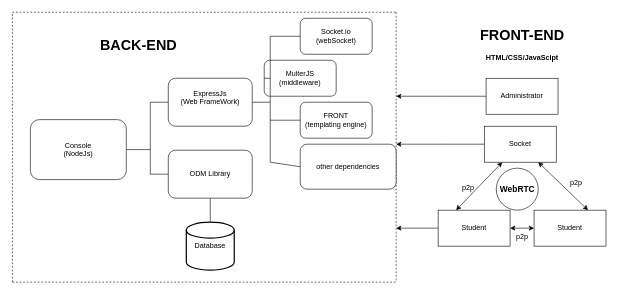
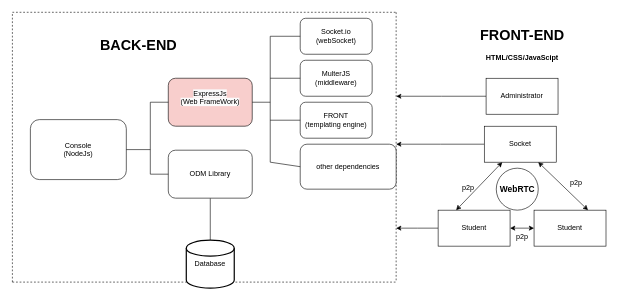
  <mxCell id="0" />
  <mxCell id="1" parent="0" />
  <mxCell id="2" value="" style="ellipse;whiteSpace=wrap;html=1;aspect=fixed;" parent="1" vertex="1"><mxGeometry x="827" y="280" width="70" height="70" as="geometry" /></mxCell>
  <mxCell id="3" value="Console&lt;br&gt;(NodeJs)" style="rounded=1;whiteSpace=wrap;html=1;" parent="1" vertex="1"><mxGeometry x="50" y="199" width="160" height="100" as="geometry" /></mxCell>
- <mxCell id="4" value="&#10;&lt;span style=&quot;color: rgb(0, 0, 0); font-family: Helvetica; font-size: 12px; font-style: normal; font-variant-ligatures: normal; font-variant-caps: normal; font-weight: 400; letter-spacing: normal; orphans: 2; text-align: center; text-indent: 0px; text-transform: none; widows: 2; word-spacing: 0px; -webkit-text-stroke-width: 0px; background-color: rgb(251, 251, 251); text-decoration-thickness: initial; text-decoration-style: initial; text-decoration-color: initial; float: none; display: inline !important;&quot;&gt;ExpressJs&lt;/span&gt;&lt;br style=&quot;border-color: var(--border-color); color: rgb(0, 0, 0); font-family: Helvetica; font-size: 12px; font-style: normal; font-variant-ligatures: normal; font-variant-caps: normal; font-weight: 400; letter-spacing: normal; orphans: 2; text-align: center; text-indent: 0px; text-transform: none; widows: 2; word-spacing: 0px; -webkit-text-stroke-width: 0px; background-color: rgb(251, 251, 251); text-decoration-thickness: initial; text-decoration-style: initial; text-decoration-color: initial;&quot;&gt;&lt;span style=&quot;color: rgb(0, 0, 0); font-family: Helvetica; font-size: 12px; font-style: normal; font-variant-ligatures: normal; font-variant-caps: normal; font-weight: 400; letter-spacing: normal; orphans: 2; text-align: center; text-indent: 0px; text-transform: none; widows: 2; word-spacing: 0px; -webkit-text-stroke-width: 0px; background-color: rgb(251, 251, 251); text-decoration-thickness: initial; text-decoration-style: initial; text-decoration-color: initial; float: none; display: inline !important;&quot;&gt;(Web FrameWork)&lt;/span&gt;&#10;&#10;" style="rounded=1;whiteSpace=wrap;html=1;" parent="1" vertex="1"><mxGeometry x="280" y="130" width="140" height="80" as="geometry" /></mxCell>
+ <mxCell id="4" value="&#10;&lt;span style=&quot;color: rgb(0, 0, 0); font-family: Helvetica; font-size: 12px; font-style: normal; font-variant-ligatures: normal; font-variant-caps: normal; font-weight: 400; letter-spacing: normal; orphans: 2; text-align: center; text-indent: 0px; text-transform: none; widows: 2; word-spacing: 0px; -webkit-text-stroke-width: 0px; background-color: rgb(251, 251, 251); text-decoration-thickness: initial; text-decoration-style: initial; text-decoration-color: initial; float: none; display: inline !important;&quot;&gt;ExpressJs&lt;/span&gt;&lt;br style=&quot;border-color: var(--border-color); color: rgb(0, 0, 0); font-family: Helvetica; font-size: 12px; font-style: normal; font-variant-ligatures: normal; font-variant-caps: normal; font-weight: 400; letter-spacing: normal; orphans: 2; text-align: center; text-indent: 0px; text-transform: none; widows: 2; word-spacing: 0px; -webkit-text-stroke-width: 0px; background-color: rgb(251, 251, 251); text-decoration-thickness: initial; text-decoration-style: initial; text-decoration-color: initial;&quot;&gt;&lt;span style=&quot;color: rgb(0, 0, 0); font-family: Helvetica; font-size: 12px; font-style: normal; font-variant-ligatures: normal; font-variant-caps: normal; font-weight: 400; letter-spacing: normal; orphans: 2; text-align: center; text-indent: 0px; text-transform: none; widows: 2; word-spacing: 0px; -webkit-text-stroke-width: 0px; background-color: rgb(251, 251, 251); text-decoration-thickness: initial; text-decoration-style: initial; text-decoration-color: initial; float: none; display: inline !important;&quot;&gt;(Web FrameWork)&lt;/span&gt;&#10;&#10;" style="rounded=1;whiteSpace=wrap;html=1;fillColor=#f8cecc;" parent="1" vertex="1"><mxGeometry x="280" y="130" width="140" height="80" as="geometry" /></mxCell>
  <mxCell id="5" value="" style="edgeStyle=orthogonalEdgeStyle;rounded=0;orthogonalLoop=1;jettySize=auto;html=1;endArrow=none;" parent="1" source="6" target="33" edge="1"><mxGeometry relative="1" as="geometry" /></mxCell>
  <mxCell id="6" value="ODM Library" style="rounded=1;whiteSpace=wrap;html=1;" parent="1" vertex="1"><mxGeometry x="280" y="250" width="140" height="80" as="geometry" /></mxCell>
  <mxCell id="7" value="Socket.io&lt;br&gt;(webSocket)" style="rounded=1;whiteSpace=wrap;html=1;" parent="1" vertex="1"><mxGeometry x="500" y="30" width="120" height="60" as="geometry" /></mxCell>
- <mxCell id="8" value="MulterJS&lt;br&gt;(middleware)" style="rounded=1;whiteSpace=wrap;html=1;" parent="1" vertex="1"><mxGeometry x="440" y="100" width="120" height="60" as="geometry" /></mxCell>
+ <mxCell id="8" value="MulterJS&lt;br&gt;(middleware)" style="rounded=1;whiteSpace=wrap;html=1;" parent="1" vertex="1"><mxGeometry x="500" y="100" width="120" height="60" as="geometry" /></mxCell>
  <mxCell id="9" value="FRONT&lt;br&gt;(templating engine)" style="rounded=1;whiteSpace=wrap;html=1;" parent="1" vertex="1"><mxGeometry x="500" y="170" width="120" height="60" as="geometry" /></mxCell>
  <mxCell id="10" value="" style="endArrow=none;dashed=1;html=1;rounded=0;" parent="1" edge="1"><mxGeometry width="50" height="50" relative="1" as="geometry"><mxPoint x="20" y="470" as="sourcePoint" /><mxPoint x="20" y="20" as="targetPoint" /></mxGeometry></mxCell>
  <mxCell id="11" value="" style="endArrow=none;dashed=1;html=1;rounded=0;" parent="1" edge="1"><mxGeometry width="50" height="50" relative="1" as="geometry"><mxPoint x="20" y="470" as="sourcePoint" /><mxPoint x="660" y="470" as="targetPoint" /></mxGeometry></mxCell>
  <mxCell id="12" value="" style="endArrow=none;dashed=1;html=1;rounded=0;" parent="1" edge="1"><mxGeometry width="50" height="50" relative="1" as="geometry"><mxPoint x="660" y="20" as="sourcePoint" /><mxPoint x="660" y="470" as="targetPoint" /></mxGeometry></mxCell>
  <mxCell id="13" value="" style="endArrow=none;dashed=1;html=1;rounded=0;" parent="1" edge="1"><mxGeometry width="50" height="50" relative="1" as="geometry"><mxPoint x="20" y="20" as="sourcePoint" /><mxPoint x="660" y="20" as="targetPoint" /></mxGeometry></mxCell>
  <mxCell id="14" value="&lt;p style=&quot;line-height: 120%;&quot;&gt;&lt;br&gt;&lt;/p&gt;" style="text;html=1;align=center;verticalAlign=middle;resizable=0;points=[];autosize=1;strokeColor=none;fillColor=none;" parent="1" vertex="1"><mxGeometry x="165" y="40" width="20" height="50" as="geometry" /></mxCell>
  <mxCell id="15" style="edgeStyle=orthogonalEdgeStyle;rounded=0;orthogonalLoop=1;jettySize=auto;html=1;" edge="1" parent="1" source="16"><mxGeometry relative="1" as="geometry"><mxPoint x="660" y="160" as="targetPoint" /></mxGeometry></mxCell>
  <mxCell id="16" value="Administrator" style="rounded=0;whiteSpace=wrap;html=1;" parent="1" vertex="1"><mxGeometry x="810" y="130" width="120" height="60" as="geometry" /></mxCell>
  <mxCell id="17" style="edgeStyle=orthogonalEdgeStyle;rounded=0;orthogonalLoop=1;jettySize=auto;html=1;" edge="1" parent="1" source="18"><mxGeometry relative="1" as="geometry"><mxPoint x="660" y="240" as="targetPoint" /></mxGeometry></mxCell>
  <mxCell id="18" value="Socket" style="rounded=0;whiteSpace=wrap;html=1;" parent="1" vertex="1"><mxGeometry x="807" y="210" width="120" height="60" as="geometry" /></mxCell>
  <mxCell id="19" style="edgeStyle=orthogonalEdgeStyle;rounded=0;orthogonalLoop=1;jettySize=auto;html=1;" edge="1" parent="1" source="20"><mxGeometry relative="1" as="geometry"><mxPoint x="660" y="380" as="targetPoint" /></mxGeometry></mxCell>
  <mxCell id="20" value="Student" style="rounded=0;whiteSpace=wrap;html=1;" parent="1" vertex="1"><mxGeometry x="730" y="350" width="120" height="60" as="geometry" /></mxCell>
  <mxCell id="21" value="&lt;h1&gt;BACK-END&lt;/h1&gt;" style="text;html=1;align=center;verticalAlign=middle;resizable=0;points=[];autosize=1;strokeColor=none;fillColor=none;" parent="1" vertex="1"><mxGeometry x="155" y="40" width="150" height="70" as="geometry" /></mxCell>
  <mxCell id="22" value="other dependencies" style="rounded=1;whiteSpace=wrap;html=1;" parent="1" vertex="1"><mxGeometry x="500" y="240" width="160" height="75" as="geometry" /></mxCell>
  <mxCell id="23" value="" style="endArrow=none;html=1;rounded=0;" parent="1" edge="1"><mxGeometry width="50" height="50" relative="1" as="geometry"><mxPoint x="450" y="270" as="sourcePoint" /><mxPoint x="450" y="60" as="targetPoint" /></mxGeometry></mxCell>
  <mxCell id="24" value="" style="endArrow=none;html=1;rounded=0;exitX=1;exitY=0.5;exitDx=0;exitDy=0;" parent="1" source="4" edge="1"><mxGeometry width="50" height="50" relative="1" as="geometry"><mxPoint x="430" y="350" as="sourcePoint" /><mxPoint x="450" y="170" as="targetPoint" /></mxGeometry></mxCell>
  <mxCell id="25" value="" style="endArrow=none;html=1;rounded=0;entryX=0;entryY=0.5;entryDx=0;entryDy=0;" parent="1" target="7" edge="1"><mxGeometry width="50" height="50" relative="1" as="geometry"><mxPoint x="450" y="60" as="sourcePoint" /><mxPoint x="490" y="310" as="targetPoint" /></mxGeometry></mxCell>
  <mxCell id="26" value="" style="endArrow=none;html=1;rounded=0;entryX=0;entryY=0.5;entryDx=0;entryDy=0;" parent="1" target="8" edge="1"><mxGeometry width="50" height="50" relative="1" as="geometry"><mxPoint x="450" y="130" as="sourcePoint" /><mxPoint x="500" y="320" as="targetPoint" /></mxGeometry></mxCell>
  <mxCell id="27" value="" style="endArrow=none;html=1;rounded=0;entryX=0;entryY=0.5;entryDx=0;entryDy=0;" parent="1" target="9" edge="1"><mxGeometry width="50" height="50" relative="1" as="geometry"><mxPoint x="450" y="200" as="sourcePoint" /><mxPoint x="510" y="330" as="targetPoint" /></mxGeometry></mxCell>
  <mxCell id="28" value="" style="endArrow=none;html=1;rounded=0;entryX=0;entryY=0.5;entryDx=0;entryDy=0;" parent="1" target="22" edge="1"><mxGeometry width="50" height="50" relative="1" as="geometry"><mxPoint x="450" y="270" as="sourcePoint" /><mxPoint x="520" y="340" as="targetPoint" /></mxGeometry></mxCell>
  <mxCell id="29" value="" style="endArrow=none;html=1;rounded=0;" parent="1" edge="1"><mxGeometry width="50" height="50" relative="1" as="geometry"><mxPoint x="250" y="290" as="sourcePoint" /><mxPoint x="250" y="170" as="targetPoint" /></mxGeometry></mxCell>
  <mxCell id="30" value="" style="endArrow=none;html=1;rounded=0;entryX=0;entryY=0.5;entryDx=0;entryDy=0;" parent="1" target="4" edge="1"><mxGeometry width="50" height="50" relative="1" as="geometry"><mxPoint x="250" y="170" as="sourcePoint" /><mxPoint x="540" y="360" as="targetPoint" /></mxGeometry></mxCell>
  <mxCell id="31" value="" style="endArrow=none;html=1;rounded=0;entryX=0;entryY=0.5;entryDx=0;entryDy=0;" parent="1" target="6" edge="1"><mxGeometry width="50" height="50" relative="1" as="geometry"><mxPoint x="250" y="290" as="sourcePoint" /><mxPoint x="550" y="370" as="targetPoint" /></mxGeometry></mxCell>
  <mxCell id="32" value="" style="endArrow=none;html=1;rounded=0;exitX=1;exitY=0.5;exitDx=0;exitDy=0;" parent="1" source="3" edge="1"><mxGeometry width="50" height="50" relative="1" as="geometry"><mxPoint x="220.32" y="250.6" as="sourcePoint" /><mxPoint x="250" y="249" as="targetPoint" /></mxGeometry></mxCell>
- <mxCell id="33" value="Database" style="strokeWidth=2;html=1;shape=mxgraph.flowchart.database;whiteSpace=wrap;" parent="1" vertex="1"><mxGeometry x="310" y="370" width="80" height="80" as="geometry" /></mxCell>
+ <mxCell id="33" value="Database" style="strokeWidth=2;html=1;shape=mxgraph.flowchart.database;whiteSpace=wrap;" parent="1" vertex="1"><mxGeometry x="310" y="400" width="80" height="80" as="geometry" /></mxCell>
  <mxCell id="34" value="&lt;h1&gt;FRONT-END&lt;/h1&gt;&lt;div&gt;&lt;b&gt;HTML/CSS/JavaScipt&lt;/b&gt;&lt;/div&gt;" style="text;html=1;align=center;verticalAlign=middle;resizable=0;points=[];autosize=1;strokeColor=none;fillColor=none;" parent="1" vertex="1"><mxGeometry x="790" y="20" width="160" height="90" as="geometry" /></mxCell>
  <mxCell id="35" value="Student" style="rounded=0;whiteSpace=wrap;html=1;" parent="1" vertex="1"><mxGeometry x="890" y="350" width="120" height="60" as="geometry" /></mxCell>
  <mxCell id="36" value="" style="endArrow=classic;startArrow=classic;html=1;rounded=0;entryX=0.75;entryY=1;entryDx=0;entryDy=0;exitX=0.75;exitY=0;exitDx=0;exitDy=0;" parent="1" source="35" target="18" edge="1"><mxGeometry width="50" height="50" relative="1" as="geometry"><mxPoint x="490" y="370" as="sourcePoint" /><mxPoint x="540" y="320" as="targetPoint" /></mxGeometry></mxCell>
  <mxCell id="37" value="" style="endArrow=classic;startArrow=classic;html=1;rounded=0;entryX=0;entryY=0.5;entryDx=0;entryDy=0;" parent="1" target="35" edge="1"><mxGeometry width="50" height="50" relative="1" as="geometry"><mxPoint x="850" y="380" as="sourcePoint" /><mxPoint x="550" y="330" as="targetPoint" /></mxGeometry></mxCell>
  <mxCell id="38" value="" style="endArrow=classic;startArrow=classic;html=1;rounded=0;entryX=0.25;entryY=1;entryDx=0;entryDy=0;exitX=0.25;exitY=0;exitDx=0;exitDy=0;" parent="1" source="20" target="18" edge="1"><mxGeometry width="50" height="50" relative="1" as="geometry"><mxPoint x="510" y="390" as="sourcePoint" /><mxPoint x="560" y="340" as="targetPoint" /></mxGeometry></mxCell>
  <mxCell id="39" value="&lt;font style=&quot;font-size: 14px;&quot;&gt;&lt;b&gt;WebRTC&lt;/b&gt;&lt;/font&gt;" style="text;html=1;align=center;verticalAlign=middle;resizable=0;points=[];autosize=1;strokeColor=none;fillColor=none;" parent="1" vertex="1"><mxGeometry x="822" y="300" width="80" height="30" as="geometry" /></mxCell>
  <mxCell id="40" value="p2p" style="text;html=1;align=center;verticalAlign=middle;resizable=0;points=[];autosize=1;strokeColor=none;fillColor=none;" parent="1" vertex="1"><mxGeometry x="760" y="298" width="40" height="30" as="geometry" /></mxCell>
  <mxCell id="41" value="p2p" style="text;html=1;align=center;verticalAlign=middle;resizable=0;points=[];autosize=1;strokeColor=none;fillColor=none;" parent="1" vertex="1"><mxGeometry x="850" y="380" width="40" height="30" as="geometry" /></mxCell>
  <mxCell id="42" value="p2p" style="text;html=1;align=center;verticalAlign=middle;resizable=0;points=[];autosize=1;strokeColor=none;fillColor=none;" parent="1" vertex="1"><mxGeometry x="940" y="290" width="40" height="30" as="geometry" /></mxCell>
